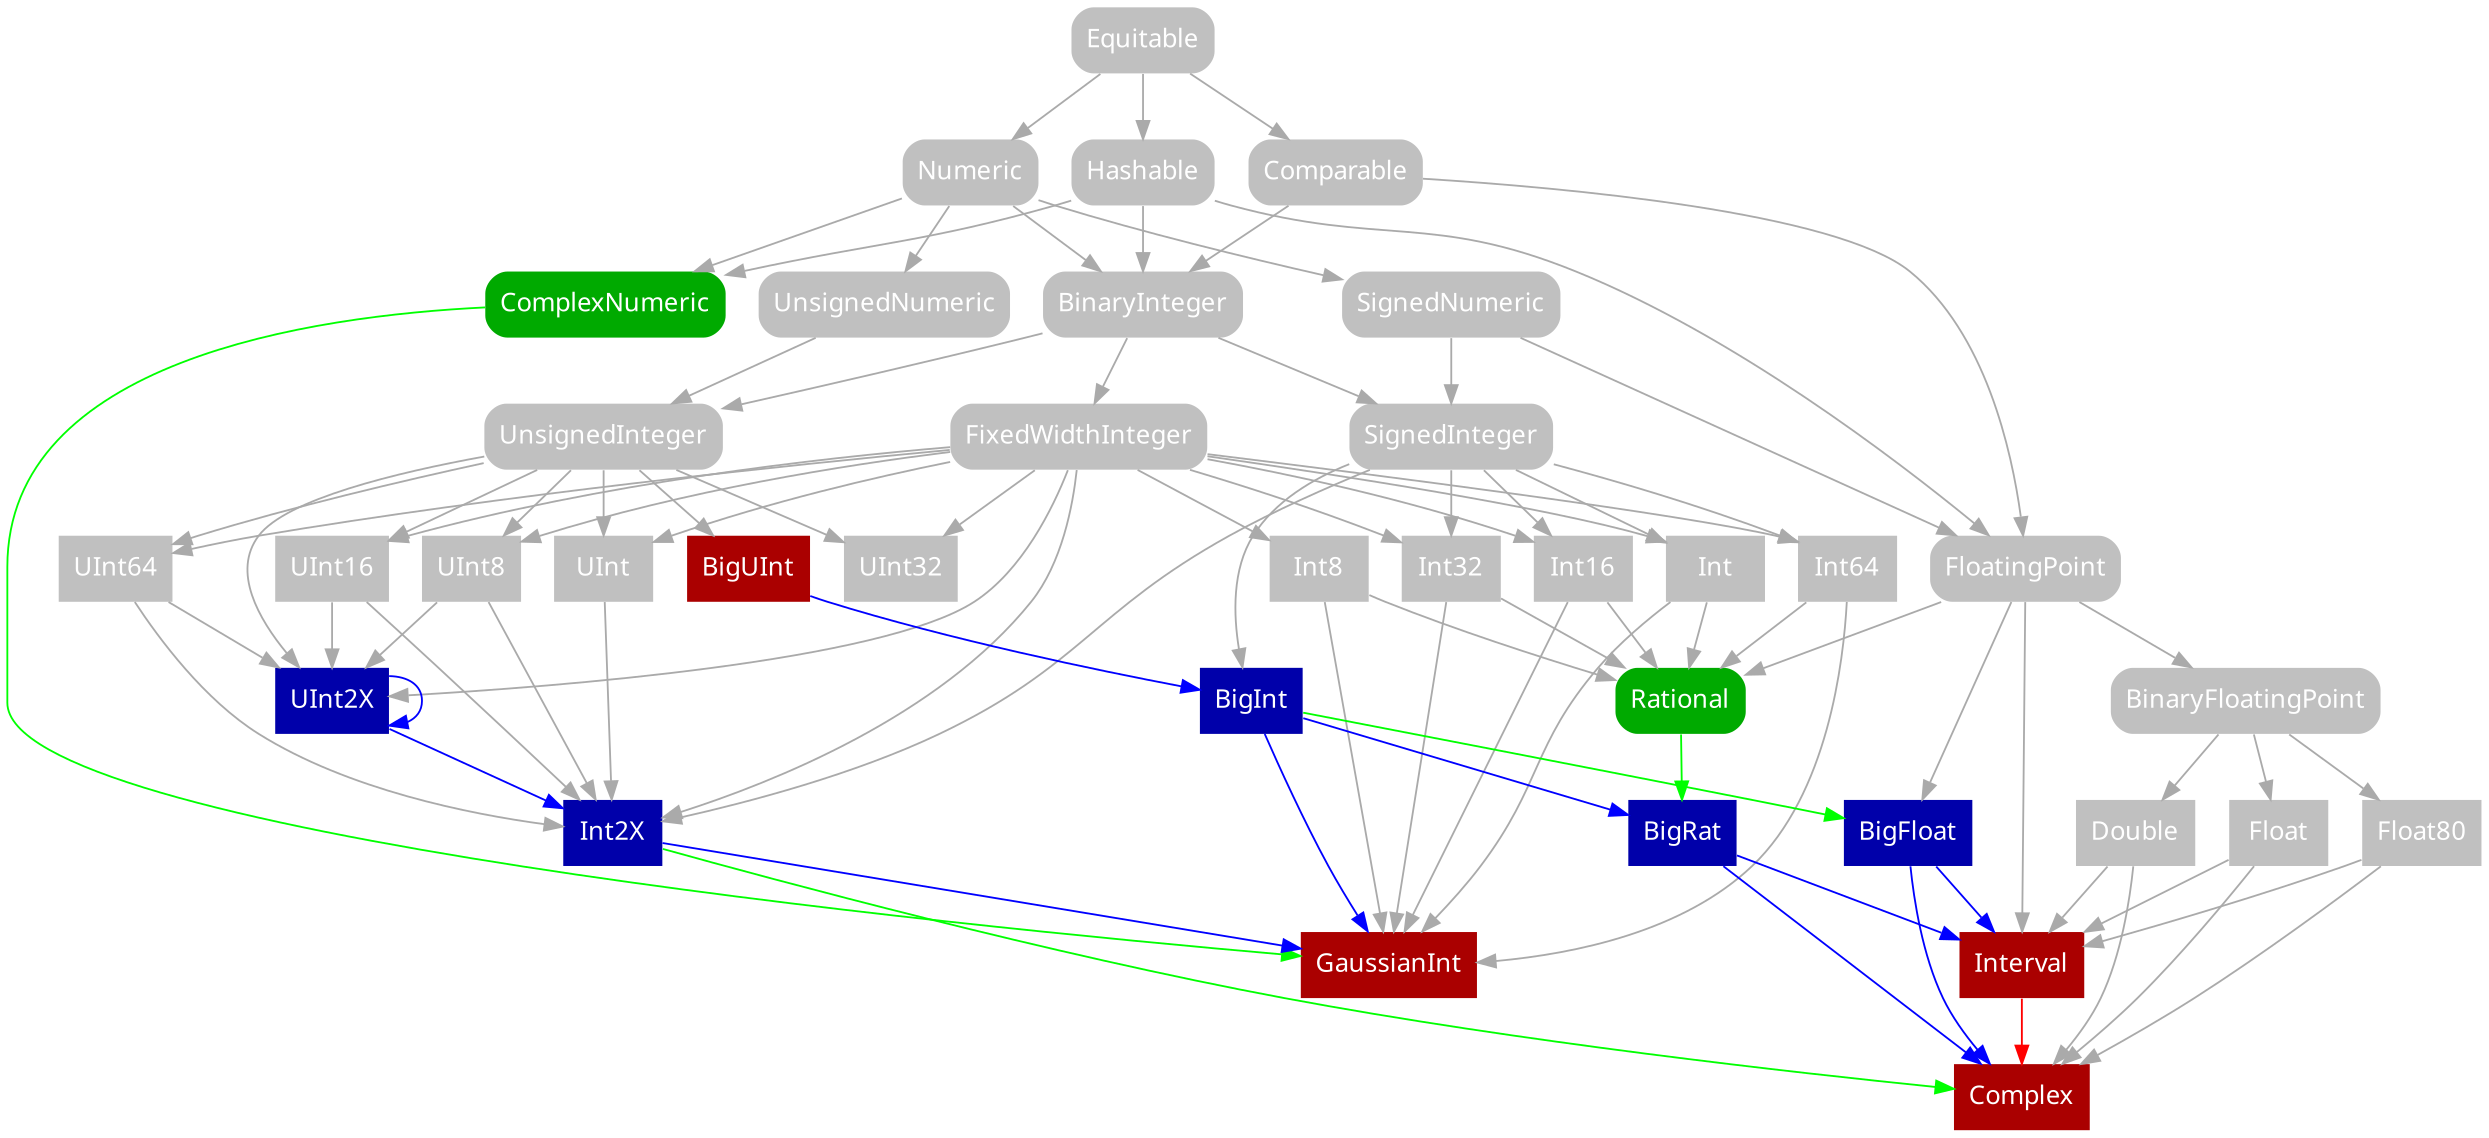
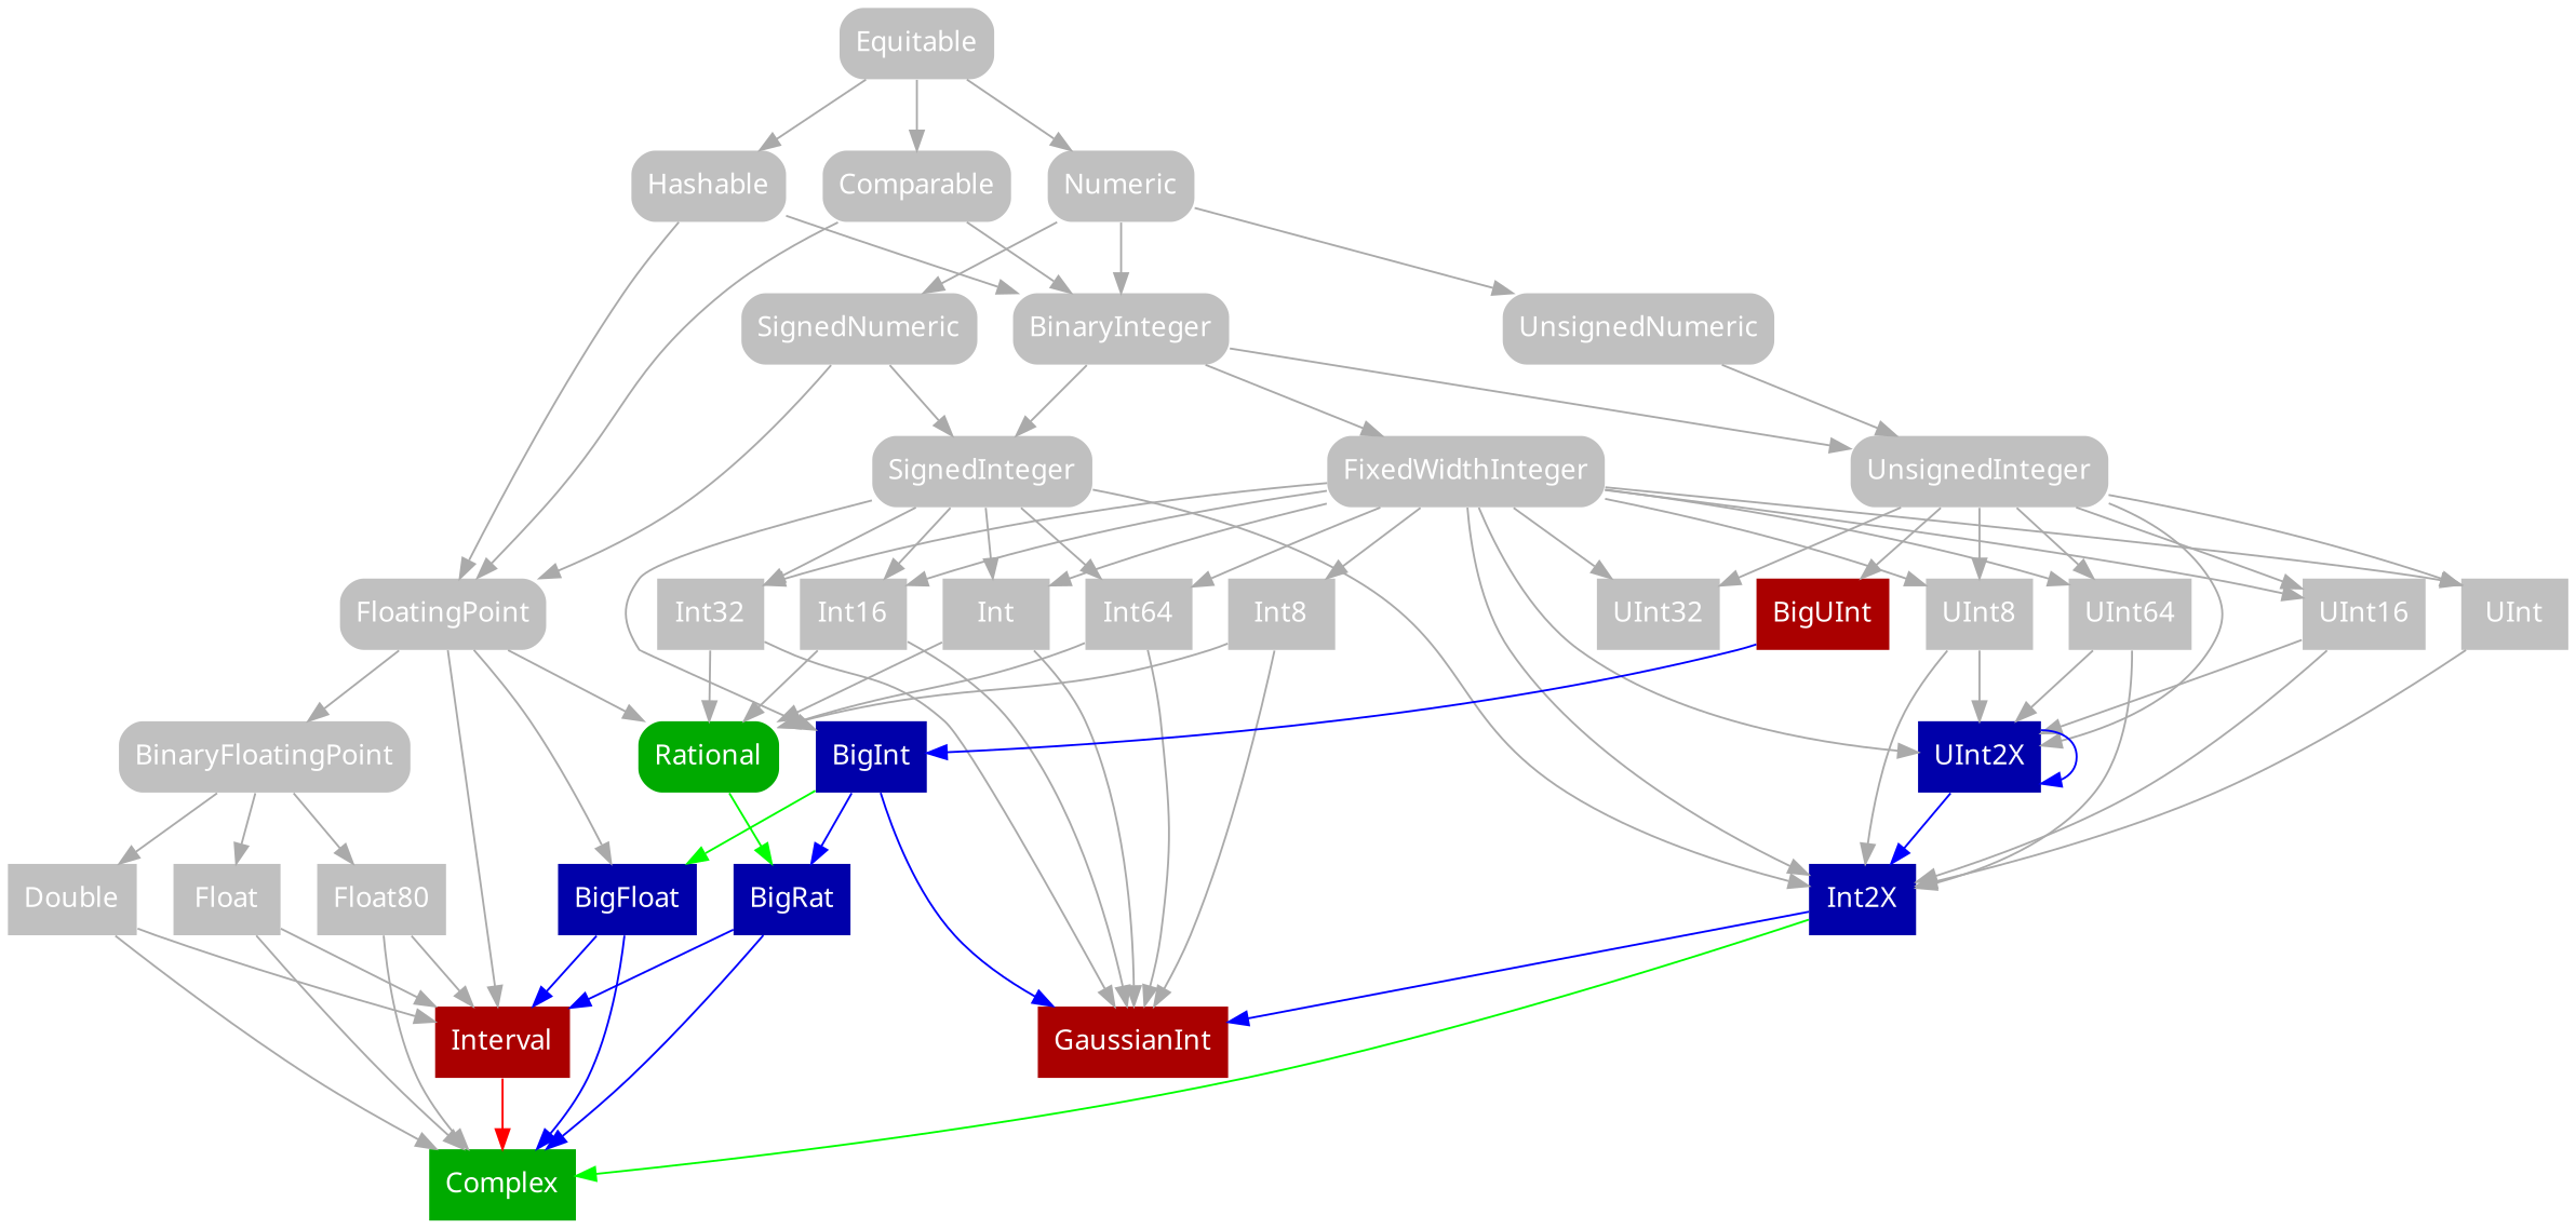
  digraph {
    node [fillcolor=gray fontcolor=white fontname="San Francisco" peripheries=0 shape=box style=filled]
    edge [color="#aaaaaa"]
    Equitable [style="filled, rounded"]
    Hashable [style="filled, rounded"]
    Comparable [style="filled, rounded"]
    Numeric [style="filled, rounded"]
    BinaryInteger [style="filled, rounded"]
    FloatingPoint [style="filled, rounded"]
-   ComplexNumeric [fillcolor="#00aa00" style="filled, rounded"]
    SignedNumeric [style="filled, rounded"]
    UnsignedNumeric [style="filled, rounded"]
    FixedWidthInteger [style="filled, rounded"]
    SignedInteger [style="filled, rounded"]
    UnsignedInteger [style="filled, rounded"]
    BinaryFloatingPoint [style="filled, rounded"]
    Rational [fillcolor="#00aa00" style="filled, rounded"]
    BigFloat [fillcolor="#0000aa"]
    Interval [fillcolor="#aa0000"]
    GaussianInt [fillcolor="#aa0000"]
    Int64
    Int32
    Int16
    Int8
    Int
    UInt64
    UInt32
    UInt16
    UInt8
    UInt
    Int2X [fillcolor="#0000aa"]
    UInt2X [fillcolor="#0000aa"]
    BigInt [fillcolor="#0000aa"]
    BigUInt [fillcolor="#aa0000"]
-   Complex [fillcolor="#aa0000"]
+   Complex [fillcolor="#00aa00"]
    BigRat [fillcolor="#0000aa"]
    Double
    Float
    Float80
    Equitable -> Hashable
    Equitable -> Comparable
    Equitable -> Numeric
    Hashable -> BinaryInteger
    Hashable -> FloatingPoint
-   Hashable -> ComplexNumeric
    Comparable -> BinaryInteger
    Comparable -> FloatingPoint
    Numeric -> BinaryInteger
-   Numeric -> ComplexNumeric
    Numeric -> SignedNumeric
    Numeric -> UnsignedNumeric
    BinaryInteger -> FixedWidthInteger
    BinaryInteger -> SignedInteger
    BinaryInteger -> UnsignedInteger
    FloatingPoint -> BinaryFloatingPoint
    FloatingPoint -> Rational
    FloatingPoint -> BigFloat
    FloatingPoint -> Interval
-   ComplexNumeric -> GaussianInt [color=green]
    SignedNumeric -> FloatingPoint
    SignedNumeric -> SignedInteger
    UnsignedNumeric -> UnsignedInteger
    FixedWidthInteger -> Int64
    FixedWidthInteger -> Int32
    FixedWidthInteger -> Int16
    FixedWidthInteger -> Int8
    FixedWidthInteger -> Int
    FixedWidthInteger -> UInt64
    FixedWidthInteger -> UInt32
    FixedWidthInteger -> UInt16
    FixedWidthInteger -> UInt8
    FixedWidthInteger -> UInt
    FixedWidthInteger -> Int2X
    FixedWidthInteger -> UInt2X
    SignedInteger -> Int64
    SignedInteger -> Int32
    SignedInteger -> Int16
    SignedInteger -> Int
    SignedInteger -> Int2X
    SignedInteger -> BigInt
    UnsignedInteger -> UInt64
    UnsignedInteger -> UInt32
    UnsignedInteger -> UInt16
    UnsignedInteger -> UInt8
    UnsignedInteger -> UInt
    UnsignedInteger -> UInt2X
    UnsignedInteger -> BigUInt
    BinaryFloatingPoint -> Double
    BinaryFloatingPoint -> Float
    BinaryFloatingPoint -> Float80
    Rational -> BigRat [color=green]
    BigFloat -> Interval [color=blue]
    BigFloat -> Complex [color=blue]
    Interval -> Complex [color=red]
    Int64 -> Rational
    Int64 -> GaussianInt
    Int32 -> Rational
    Int32 -> GaussianInt
    Int16 -> Rational
    Int16 -> GaussianInt
    Int8 -> Rational
    Int8 -> GaussianInt
    Int -> Rational
    Int -> GaussianInt
    UInt64 -> Int2X
    UInt64 -> UInt2X
    UInt16 -> Int2X
    UInt16 -> UInt2X
    UInt8 -> Int2X
    UInt8 -> UInt2X
    UInt -> Int2X
    Int2X -> GaussianInt [color=blue]
    Int2X -> Complex [color=green]
    UInt2X -> Int2X [color=blue]
    UInt2X -> UInt2X [color=blue]
    BigInt -> BigFloat [color=green]
    BigInt -> GaussianInt [color=blue]
    BigInt -> BigRat [color=blue]
    BigUInt -> BigInt [color=blue]
    BigRat -> Interval [color=blue]
    BigRat -> Complex [color=blue]
    Double -> Interval
    Double -> Complex
    Float -> Interval
    Float -> Complex
    Float80 -> Interval
    Float80 -> Complex
  }
